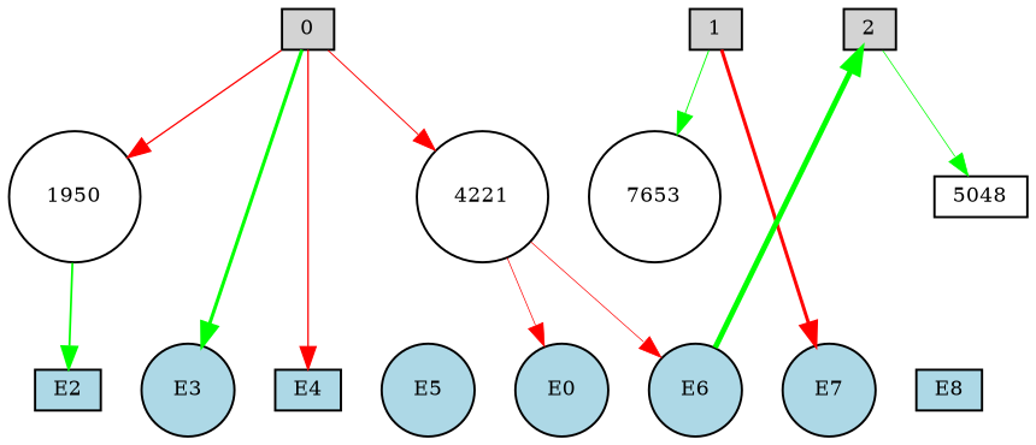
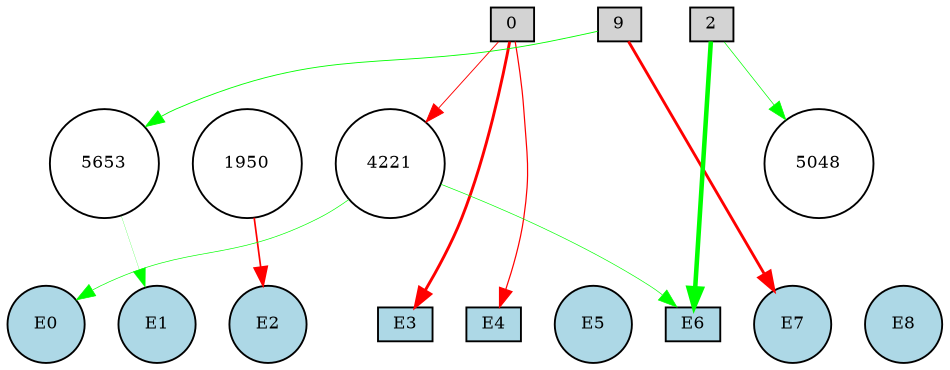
  digraph {
    node [fillcolor=lightblue fontsize=9 shape=circle style=filled]
    edge [style=solid]
    0 [fillcolor=lightgray height=0.2 shape=box width=0.2]
-   1 [fillcolor=lightgray height=0.2 shape=box width=0.2]
+   1 [fillcolor=lightgray height=0.2 shape=box width=0.2 label=9]
    2 [fillcolor=lightgray height=0.2 shape=box width=0.2]
    E0 [height=0.2 width=0.2]
-   E2 [height=0.2 shape=box width=0.2]
-   E3 [height=0.2 width=0.2]
+   E1 [height=0.2 width=0.2]
+   E2 [height=0.2 width=0.2]
+   E3 [height=0.2 shape=box width=0.2]
    E4 [height=0.2 shape=box width=0.2]
    E5 [height=0.2 width=0.2]
-   E6 [height=0.2 width=0.2]
+   E6 [height=0.2 shape=box width=0.2]
    E7 [height=0.2 width=0.2]
-   E8 [height=0.2 shape=box width=0.2]
+   E8 [height=0.2 width=0.2]
    1950 [fillcolor=white height=0.2 width=0.2]
    4221 [fillcolor=white height=0.2 width=0.2]
-   5653 [fillcolor=white height=0.2 width=0.2 label=7653]
-   5048 [height=0.2 shape=box width=0.2 fillcolor="" style=""]
+   5653 [fillcolor=white height=0.2 width=0.2]
+   5048 [height=0.2 width=0.2 fillcolor="" style=""]
    subgraph sub_1 {
      rank=source
      0
      1
      2
    }
    subgraph sub_2 {
      rank=sink
      E0
+     E1
      E2
      E3
      E4
      E5
      E6
      E7
      E8
    }
    0 -> 1 [style=invis]
-   0 -> E3 [color=green penwidth=1.5382257482831472]
+   0 -> E3 [color=red penwidth=1.5382257482831472]
    0 -> E4 [color=red penwidth=0.6511549217997942]
-   0 -> 1950 [color=red penwidth=0.663439140446657]
    0 -> 4221 [color=red penwidth=0.4917934232067813]
    1 -> 2 [style=invis]
    1 -> E7 [color=red penwidth=1.5148207988019056]
    1 -> 5653 [color=green penwidth=0.4706604623465608]
-   E6 -> 2 [color=green penwidth=2.4221803728065163]
+   2 -> E6 [color=green penwidth=2.4221803728065163]
    2 -> 5048 [color=green penwidth=0.37737040450873827]
+   E0 -> E1 [style=invis]
+   E1 -> E2 [style=invis]
    E2 -> E3 [style=invis]
    E3 -> E4 [style=invis]
    E4 -> E5 [style=invis]
    E5 -> E6 [style=invis]
    E6 -> E7 [style=invis]
    E7 -> E8 [style=invis]
-   1950 -> E2 [color=green penwidth=0.9039415162464822]
-   4221 -> E0 [color=red penwidth=0.3537495710179932]
-   4221 -> E6 [color=red penwidth=0.3489743941110768]
+   1950 -> E2 [color=red penwidth=0.9039415162464822]
+   4221 -> E0 [color=green penwidth=0.3537495710179932]
+   4221 -> E6 [color=green penwidth=0.3489743941110768]
+   5653 -> E1 [color=green penwidth=0.11815837369782384]
  }
